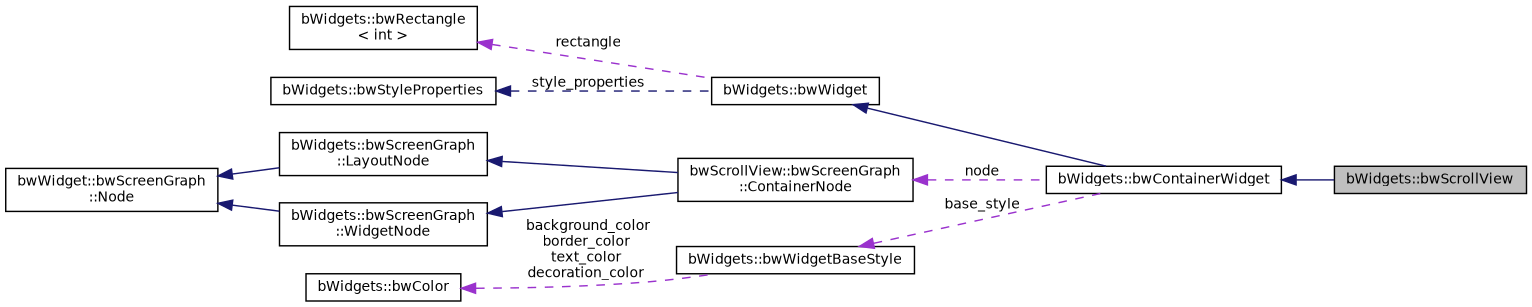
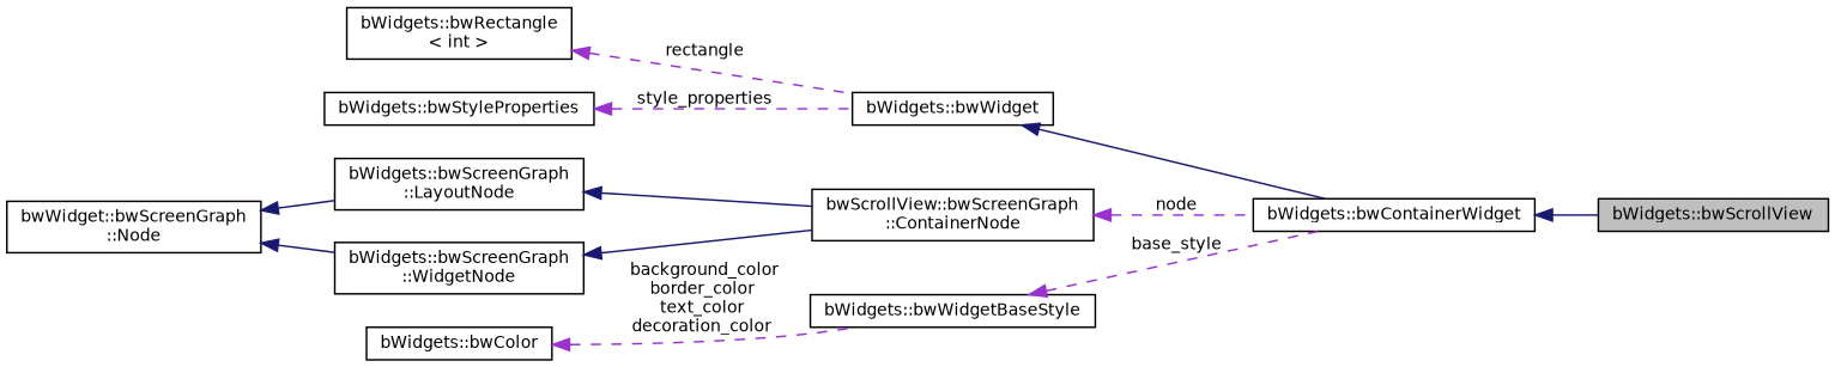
  digraph {
    rankdir=LR
    node [color=black fillcolor=white fontname=Helvetica fontsize=10 shape=record style=filled]
    edge [color=midnightblue dir=back fontname=Helvetica fontsize=10 labelfontname=Helvetica labelfontsize=10 style=solid]
    n1 [fillcolor=grey75 fontcolor=black height=0.2 label="bWidgets::bwScrollView" width=0.4]
    n2 [height=0.2 label="bWidgets::bwContainerWidget" width=0.4]
    n3 [height=0.2 label="bWidgets::bwWidget" width=0.4]
    n4 [height=0.2 label="bWidgets::bwRectangle\l\< int \>" width=0.4]
    n5 [height=0.2 label="bWidgets::bwStyleProperties" width=0.4]
    n6 [height=0.2 label="bwScrollView::bwScreenGraph\l::ContainerNode" width=0.4]
    n7 [height=0.2 label="bWidgets::bwScreenGraph\l::LayoutNode" width=0.4]
    n8 [height=0.2 label="bwWidget::bwScreenGraph\l::Node" width=0.4]
    n9 [height=0.2 label="bWidgets::bwScreenGraph\l::WidgetNode" width=0.4]
    n10 [height=0.2 label="bWidgets::bwWidgetBaseStyle" width=0.4]
    n11 [height=0.2 label="bWidgets::bwColor" width=0.4]
    n2 -> n1
    n3 -> n2
    n4 -> n3 [color=darkorchid3 label=" rectangle" style=dashed]
-   n5 -> n3 [label=" style_properties" style=dashed]
+   n5 -> n3 [color=darkorchid3 label=" style_properties" style=dashed]
    n6 -> n2 [color=darkorchid3 label=" node" style=dashed]
    n7 -> n6
    n8 -> n7
    n8 -> n9
    n9 -> n6
    n10 -> n2 [color=darkorchid3 label=" base_style" style=dashed]
    n11 -> n10 [color=darkorchid3 label=" background_color\nborder_color\ntext_color\ndecoration_color" style=dashed]
  }
